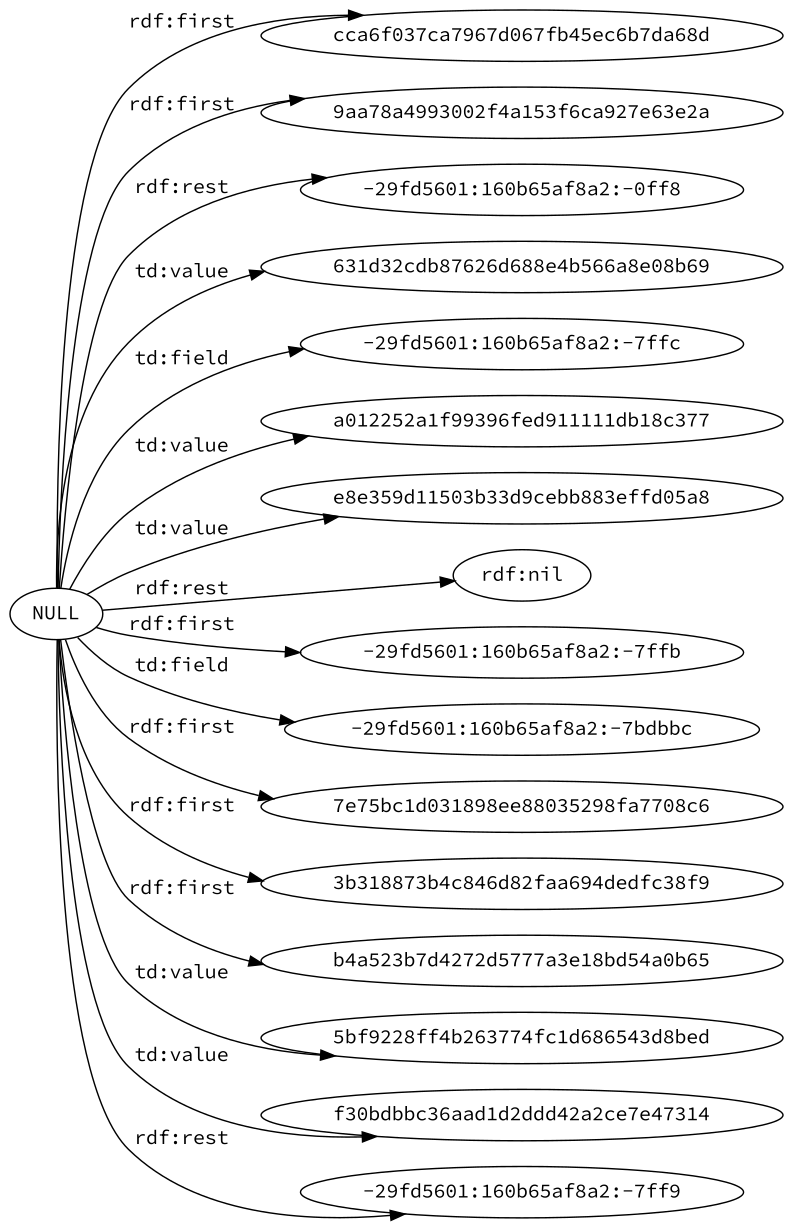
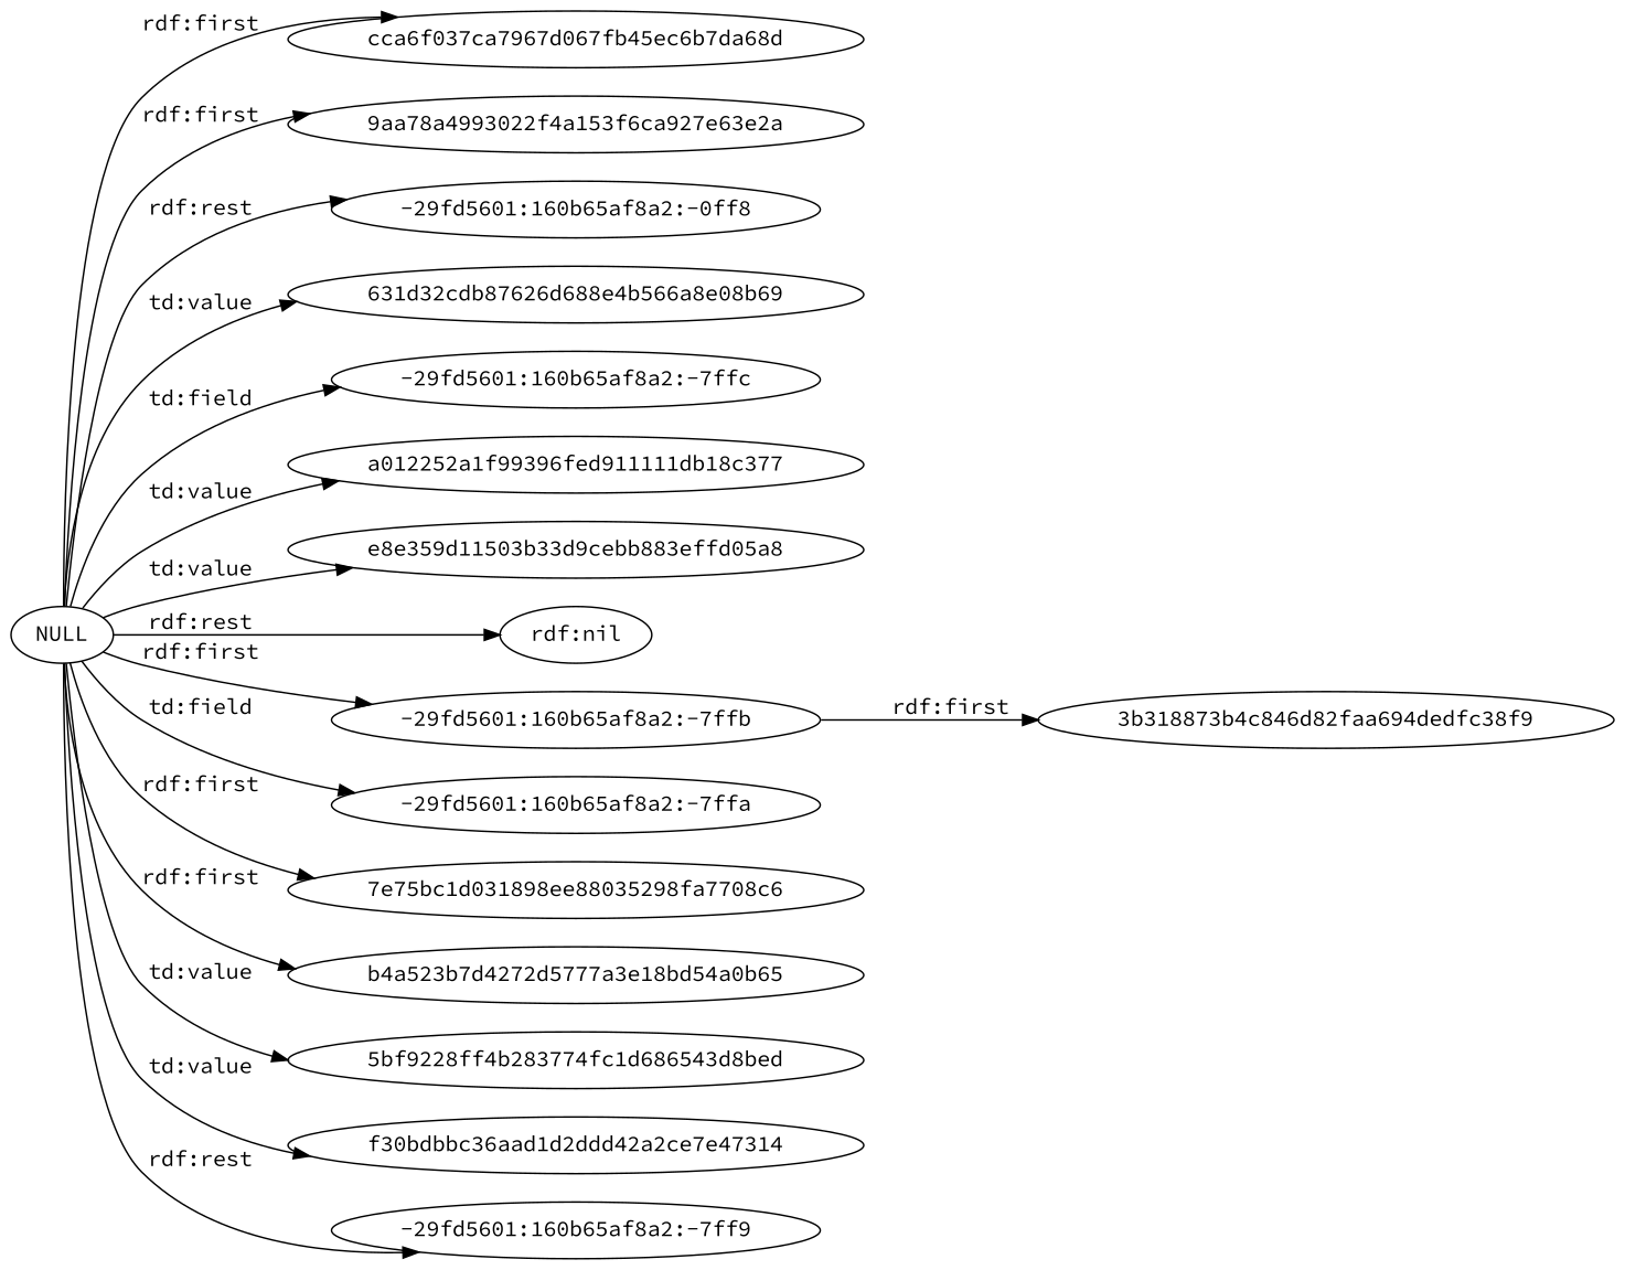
  digraph {
    fontname="Source Code Pro"
    rankdir=LR
    node [fontname="Source Code Pro"]
    edge [fontname="Source Code Pro"]
    NULL
    cca6f037ca7967d067fb45ec6b7da68d
-   "9aa78a4993002f4a153f6ca927e63e2a"
+   "9aa78a4993002f4a153f6ca927e63e2a" [label="9aa78a4993022f4a153f6ca927e63e2a"]
    n4 [label="-29fd5601:160b65af8a2:-0ff8"]
    "631d32cdb87626d688e4b566a8e08b69"
    "-29fd5601:160b65af8a2:-7ffc"
    a012252a1f99396fed911111db18c377
    e8e359d11503b33d9cebb883effd05a8
    "rdf:nil"
    "-29fd5601:160b65af8a2:-7ffb"
-   "-29fd5601:160b65af8a2:-7ffa" [label="-29fd5601:160b65af8a2:-7bdbbc"]
+   "-29fd5601:160b65af8a2:-7ffa"
    "7e75bc1d031898ee88035298fa7708c6"
    "3b318873b4c846d82faa694dedfc38f9"
    b4a523b7d4272d5777a3e18bd54a0b65
-   "5bf9228ff4b263774fc1d686543d8bed"
+   "5bf9228ff4b263774fc1d686543d8bed" [label="5bf9228ff4b283774fc1d686543d8bed"]
    f30bdbbc36aad1d2ddd42a2ce7e47314
    "-29fd5601:160b65af8a2:-7ff9"
    NULL -> cca6f037ca7967d067fb45ec6b7da68d [label="rdf:first"]
    NULL -> "9aa78a4993002f4a153f6ca927e63e2a" [label="rdf:first"]
    NULL -> n4 [label="rdf:rest"]
    NULL -> "631d32cdb87626d688e4b566a8e08b69" [label="td:value"]
    NULL -> "-29fd5601:160b65af8a2:-7ffc" [label="td:field"]
    NULL -> a012252a1f99396fed911111db18c377 [label="td:value"]
    NULL -> e8e359d11503b33d9cebb883effd05a8 [label="td:value"]
    NULL -> "rdf:nil" [label="rdf:rest"]
    NULL -> "-29fd5601:160b65af8a2:-7ffb" [label="rdf:first"]
    NULL -> "-29fd5601:160b65af8a2:-7ffa" [label="td:field"]
    NULL -> "7e75bc1d031898ee88035298fa7708c6" [label="rdf:first"]
-   NULL -> "3b318873b4c846d82faa694dedfc38f9" [label="rdf:first"]
+   "-29fd5601:160b65af8a2:-7ffb" -> "3b318873b4c846d82faa694dedfc38f9" [label="rdf:first"]
    NULL -> b4a523b7d4272d5777a3e18bd54a0b65 [label="rdf:first"]
    NULL -> "5bf9228ff4b263774fc1d686543d8bed" [label="td:value"]
    NULL -> f30bdbbc36aad1d2ddd42a2ce7e47314 [label="td:value"]
    NULL -> "-29fd5601:160b65af8a2:-7ff9" [label="rdf:rest"]
  }
